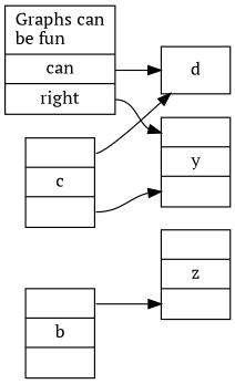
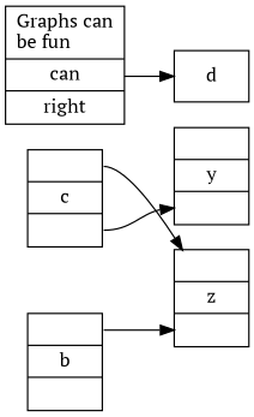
  digraph {
    fontname="PT Serif"
    rankdir=LR
    node [fontname="PT Serif" shape=record]
    edge [fontname="PT Serif"]
    n1 [height=1.00 label="<bala> Graphs can\lbe fun\l|<f1> can|<f2> right" width=0.89]
    n2 [height=0.83 label="<p1>   | y |<p2>   " width=0.75]
    d [height=0.50 width=0.75]
    n4 [height=0.83 label="<left>   |<mid> b |   " width=0.75]
    n5 [height=0.83 label="   | z |<p2>   " width=0.75]
    n6 [height=0.83 label="<p1>   | c |<p2>   " width=0.75]
-   n1 -> n2 [headport=p1 tailport=f2]
    n1 -> d [tailport=f1]
    n4 -> n5 [headport=p2 tailport=left]
    n6 -> n2 [headport=p2 tailport=p2]
-   n6 -> d [tailport=p1]
+   n6 -> n5 [tailport=p1]
  }
